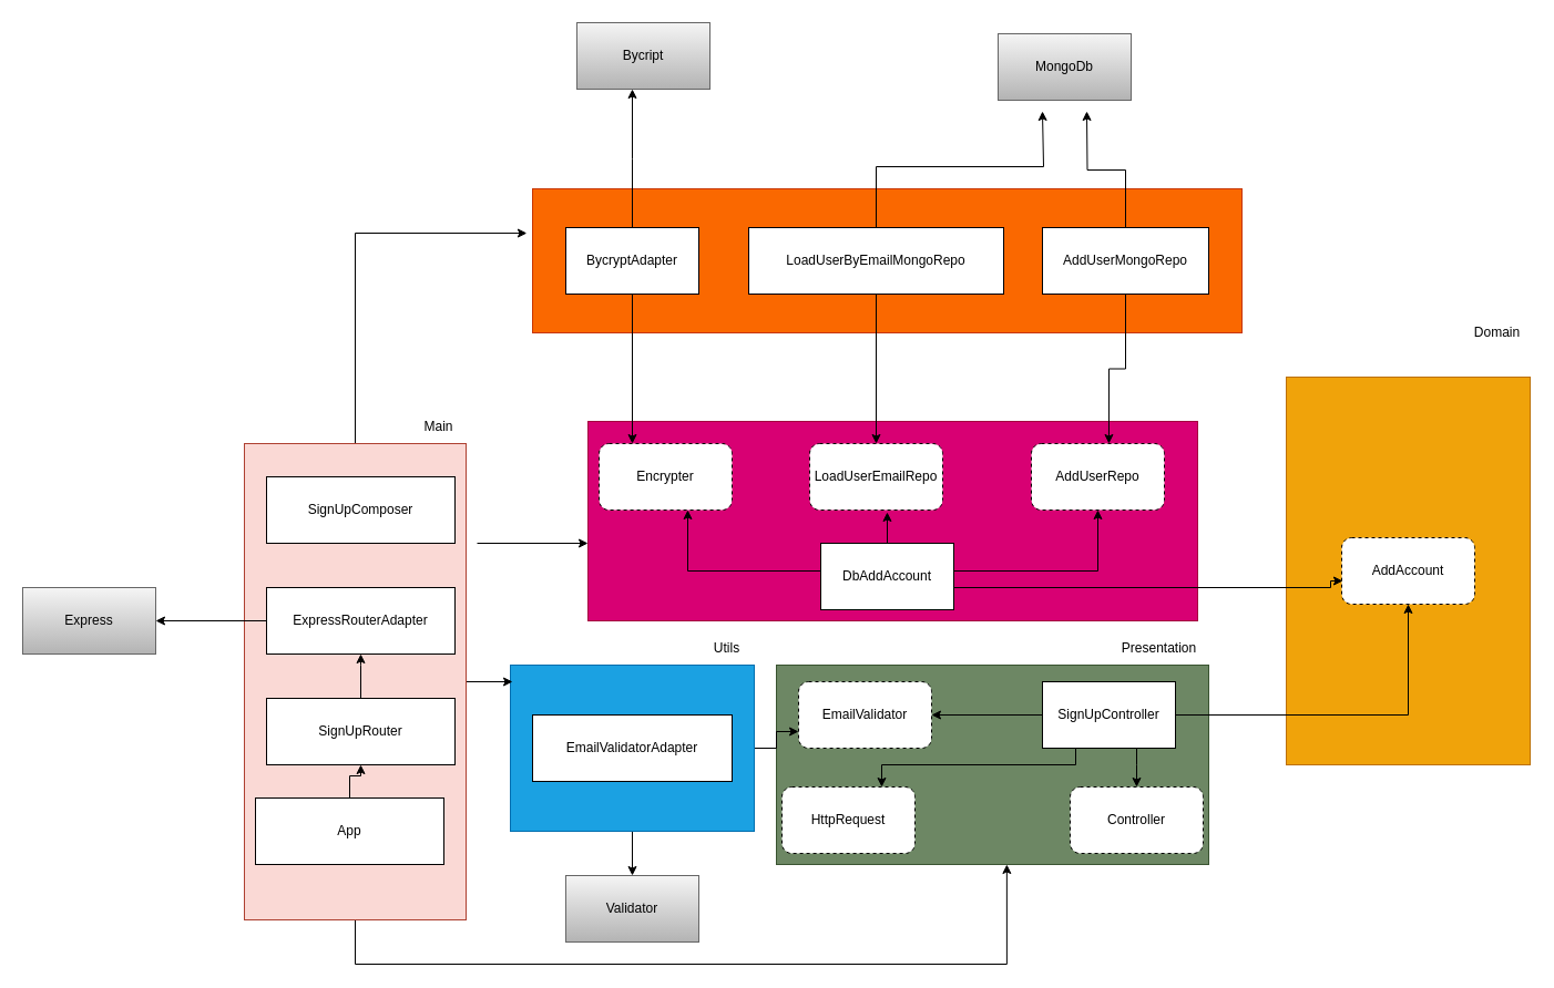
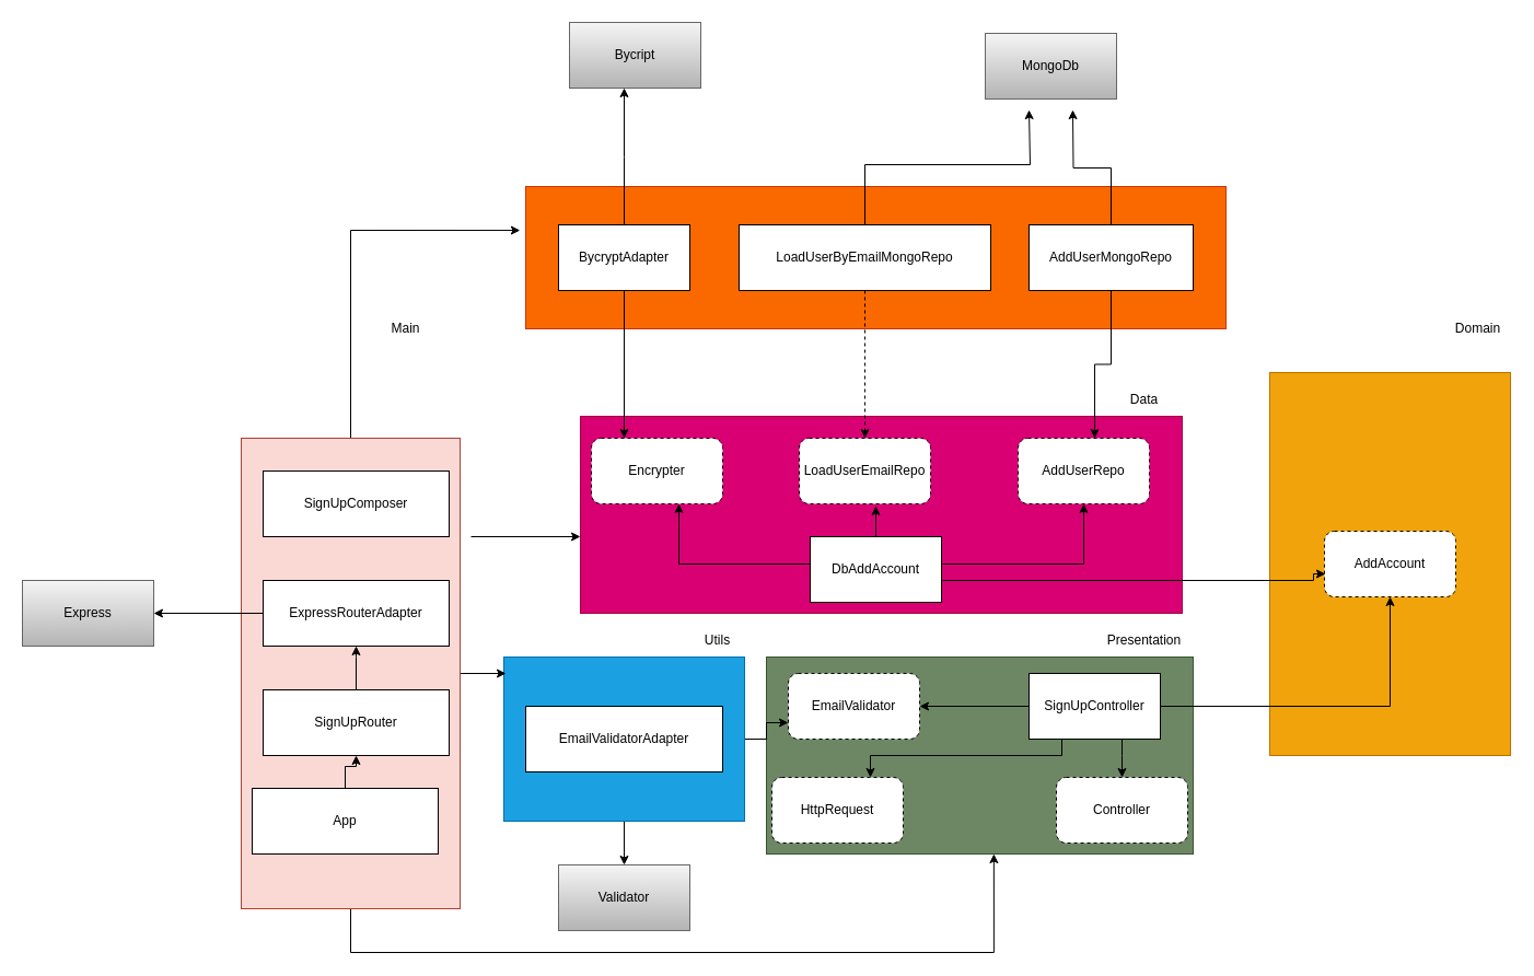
  <mxCell id="0" />
  <mxCell id="1" parent="0" />
  <mxCell id="2" value="" style="whiteSpace=wrap;html=1;fillColor=#f0a30a;fontColor=#000000;strokeColor=#BD7000;" vertex="1" parent="1"><mxGeometry x="1160" y="340" width="220" height="350" as="geometry" /></mxCell>
  <mxCell id="3" value="" style="rounded=0;whiteSpace=wrap;html=1;fillColor=#d80073;fontColor=#ffffff;strokeColor=#A50040;" vertex="1" parent="1"><mxGeometry x="530" y="380" width="550" height="180" as="geometry" /></mxCell>
+ <mxCell id="4" value="Data" style="text;html=1;align=center;verticalAlign=middle;resizable=0;points=[];autosize=1;strokeColor=none;fillColor=none;" vertex="1" parent="1"><mxGeometry x="1020" y="350" width="50" height="30" as="geometry" /></mxCell>
  <mxCell id="5" value="Encrypter" style="rounded=1;whiteSpace=wrap;html=1;dashed=1;" vertex="1" parent="1"><mxGeometry x="540" y="400" width="120" height="60" as="geometry" /></mxCell>
  <mxCell id="6" value="LoadUserEmailRepo" style="rounded=1;whiteSpace=wrap;html=1;dashed=1;" vertex="1" parent="1"><mxGeometry x="730" y="400" width="120" height="60" as="geometry" /></mxCell>
  <mxCell id="7" value="AddUserRepo" style="rounded=1;whiteSpace=wrap;html=1;dashed=1;" vertex="1" parent="1"><mxGeometry x="930" y="400" width="120" height="60" as="geometry" /></mxCell>
  <mxCell id="8" style="edgeStyle=orthogonalEdgeStyle;rounded=0;orthogonalLoop=1;jettySize=auto;html=1;" edge="1" parent="1" source="12" target="5"><mxGeometry relative="1" as="geometry"><Array as="points"><mxPoint x="620" y="515" /></Array></mxGeometry></mxCell>
  <mxCell id="9" style="edgeStyle=orthogonalEdgeStyle;rounded=0;orthogonalLoop=1;jettySize=auto;html=1;entryX=0.583;entryY=1.033;entryDx=0;entryDy=0;entryPerimeter=0;" edge="1" parent="1" source="12" target="6"><mxGeometry relative="1" as="geometry" /></mxCell>
  <mxCell id="10" style="edgeStyle=orthogonalEdgeStyle;rounded=0;orthogonalLoop=1;jettySize=auto;html=1;entryX=0.5;entryY=1;entryDx=0;entryDy=0;" edge="1" parent="1" source="12" target="7"><mxGeometry relative="1" as="geometry"><Array as="points"><mxPoint x="990" y="515" /></Array></mxGeometry></mxCell>
  <mxCell id="11" style="edgeStyle=orthogonalEdgeStyle;rounded=0;orthogonalLoop=1;jettySize=auto;html=1;entryX=0.008;entryY=0.65;entryDx=0;entryDy=0;entryPerimeter=0;" edge="1" parent="1" target="14"><mxGeometry relative="1" as="geometry"><mxPoint x="860" y="530" as="sourcePoint" /><mxPoint x="1200" y="525" as="targetPoint" /><Array as="points"><mxPoint x="1200" y="530" /><mxPoint x="1200" y="524" /></Array></mxGeometry></mxCell>
  <mxCell id="12" value="DbAddAccount" style="whiteSpace=wrap;html=1;" vertex="1" parent="1"><mxGeometry x="740" y="490" width="120" height="60" as="geometry" /></mxCell>
  <mxCell id="13" value="Domain" style="text;html=1;align=center;verticalAlign=middle;resizable=0;points=[];autosize=1;strokeColor=none;fillColor=none;" vertex="1" parent="1"><mxGeometry x="1320" y="285" width="60" height="30" as="geometry" /></mxCell>
  <mxCell id="14" value="AddAccount" style="whiteSpace=wrap;html=1;dashed=1;rounded=1;" vertex="1" parent="1"><mxGeometry x="1210" y="485" width="120" height="60" as="geometry" /></mxCell>
  <mxCell id="15" value="" style="whiteSpace=wrap;html=1;fillColor=#6d8764;fontColor=#ffffff;strokeColor=#3A5431;" vertex="1" parent="1"><mxGeometry x="700" y="600" width="390" height="180" as="geometry" /></mxCell>
  <mxCell id="16" value="Presentation" style="text;html=1;align=center;verticalAlign=middle;resizable=0;points=[];autosize=1;strokeColor=none;fillColor=none;" vertex="1" parent="1"><mxGeometry x="1000" y="570" width="90" height="30" as="geometry" /></mxCell>
  <mxCell id="17" style="edgeStyle=orthogonalEdgeStyle;rounded=0;orthogonalLoop=1;jettySize=auto;html=1;entryX=1;entryY=0.5;entryDx=0;entryDy=0;" edge="1" parent="1" source="21" target="22"><mxGeometry relative="1" as="geometry" /></mxCell>
  <mxCell id="18" style="edgeStyle=orthogonalEdgeStyle;rounded=0;orthogonalLoop=1;jettySize=auto;html=1;entryX=0.75;entryY=0;entryDx=0;entryDy=0;" edge="1" parent="1" source="21" target="23"><mxGeometry relative="1" as="geometry"><Array as="points"><mxPoint x="970" y="690" /><mxPoint x="795" y="690" /></Array></mxGeometry></mxCell>
  <mxCell id="19" style="edgeStyle=orthogonalEdgeStyle;rounded=0;orthogonalLoop=1;jettySize=auto;html=1;entryX=0.5;entryY=0;entryDx=0;entryDy=0;" edge="1" parent="1" source="21" target="24"><mxGeometry relative="1" as="geometry"><Array as="points"><mxPoint x="1025" y="690" /><mxPoint x="1025" y="690" /></Array></mxGeometry></mxCell>
  <mxCell id="20" style="edgeStyle=orthogonalEdgeStyle;rounded=0;orthogonalLoop=1;jettySize=auto;html=1;" edge="1" parent="1" source="21" target="14"><mxGeometry relative="1" as="geometry" /></mxCell>
  <mxCell id="21" value="SignUpController" style="whiteSpace=wrap;html=1;" vertex="1" parent="1"><mxGeometry x="940" y="615" width="120" height="60" as="geometry" /></mxCell>
  <mxCell id="22" value="EmailValidator" style="whiteSpace=wrap;html=1;dashed=1;rounded=1;" vertex="1" parent="1"><mxGeometry x="720" y="615" width="120" height="60" as="geometry" /></mxCell>
  <mxCell id="23" value="HttpRequest" style="whiteSpace=wrap;html=1;dashed=1;rounded=1;" vertex="1" parent="1"><mxGeometry x="705" y="710" width="120" height="60" as="geometry" /></mxCell>
  <mxCell id="24" value="Controller" style="whiteSpace=wrap;html=1;dashed=1;rounded=1;" vertex="1" parent="1"><mxGeometry x="965" y="710" width="120" height="60" as="geometry" /></mxCell>
  <mxCell id="25" style="edgeStyle=orthogonalEdgeStyle;rounded=0;orthogonalLoop=1;jettySize=auto;html=1;entryX=0.5;entryY=0;entryDx=0;entryDy=0;" edge="1" parent="1" source="27" target="30"><mxGeometry relative="1" as="geometry" /></mxCell>
  <mxCell id="26" style="edgeStyle=orthogonalEdgeStyle;rounded=0;orthogonalLoop=1;jettySize=auto;html=1;entryX=0;entryY=0.75;entryDx=0;entryDy=0;" edge="1" parent="1" source="27" target="22"><mxGeometry relative="1" as="geometry" /></mxCell>
  <mxCell id="27" value="" style="whiteSpace=wrap;html=1;fillColor=#1ba1e2;strokeColor=#006EAF;fontColor=#ffffff;" vertex="1" parent="1"><mxGeometry x="460" y="600" width="220" height="150" as="geometry" /></mxCell>
  <mxCell id="28" value="EmailValidatorAdapter" style="whiteSpace=wrap;html=1;" vertex="1" parent="1"><mxGeometry x="480" y="645" width="180" height="60" as="geometry" /></mxCell>
  <mxCell id="29" value="Utils" style="text;html=1;align=center;verticalAlign=middle;resizable=0;points=[];autosize=1;strokeColor=none;fillColor=none;" vertex="1" parent="1"><mxGeometry x="630" y="570" width="50" height="30" as="geometry" /></mxCell>
  <mxCell id="30" value="Validator" style="whiteSpace=wrap;html=1;fillColor=#f5f5f5;strokeColor=#666666;gradientColor=#b3b3b3;fontColor=#000000;" vertex="1" parent="1"><mxGeometry x="510" y="790" width="120" height="60" as="geometry" /></mxCell>
  <mxCell id="31" style="edgeStyle=orthogonalEdgeStyle;rounded=0;orthogonalLoop=1;jettySize=auto;html=1;" edge="1" parent="1"><mxGeometry relative="1" as="geometry"><mxPoint x="530" y="490" as="targetPoint" /><mxPoint x="430" y="490" as="sourcePoint" /></mxGeometry></mxCell>
  <mxCell id="32" style="edgeStyle=orthogonalEdgeStyle;rounded=0;orthogonalLoop=1;jettySize=auto;html=1;entryX=0.009;entryY=0.1;entryDx=0;entryDy=0;entryPerimeter=0;" edge="1" parent="1" source="35" target="27"><mxGeometry relative="1" as="geometry" /></mxCell>
  <mxCell id="33" style="edgeStyle=orthogonalEdgeStyle;rounded=0;orthogonalLoop=1;jettySize=auto;html=1;entryX=0.533;entryY=1;entryDx=0;entryDy=0;entryPerimeter=0;" edge="1" parent="1" source="35" target="15"><mxGeometry relative="1" as="geometry"><Array as="points"><mxPoint x="320" y="870" /><mxPoint x="908" y="870" /></Array></mxGeometry></mxCell>
  <mxCell id="34" style="edgeStyle=orthogonalEdgeStyle;rounded=0;orthogonalLoop=1;jettySize=auto;html=1;entryX=-0.008;entryY=0.308;entryDx=0;entryDy=0;entryPerimeter=0;" edge="1" parent="1" source="35" target="45"><mxGeometry relative="1" as="geometry"><Array as="points"><mxPoint x="320" y="210" /></Array></mxGeometry></mxCell>
  <mxCell id="35" value="" style="whiteSpace=wrap;html=1;fillColor=#fad9d5;strokeColor=#ae4132;" vertex="1" parent="1"><mxGeometry x="220" y="400" width="200" height="430" as="geometry" /></mxCell>
- <mxCell id="36" value="Main" style="text;html=1;align=center;verticalAlign=middle;resizable=0;points=[];autosize=1;strokeColor=none;fillColor=none;" vertex="1" parent="1"><mxGeometry x="370" y="370" width="50" height="30" as="geometry" /></mxCell>
+ <mxCell id="36" value="Main" style="text;html=1;align=center;verticalAlign=middle;resizable=0;points=[];autosize=1;strokeColor=none;fillColor=none;" vertex="1" parent="1"><mxGeometry x="345" y="285" width="50" height="30" as="geometry" /></mxCell>
  <mxCell id="37" value="SignUpComposer" style="whiteSpace=wrap;html=1;" vertex="1" parent="1"><mxGeometry x="240" y="430" width="170" height="60" as="geometry" /></mxCell>
  <mxCell id="38" style="edgeStyle=orthogonalEdgeStyle;rounded=0;orthogonalLoop=1;jettySize=auto;html=1;entryX=1;entryY=0.5;entryDx=0;entryDy=0;" edge="1" parent="1" source="39" target="44"><mxGeometry relative="1" as="geometry" /></mxCell>
  <mxCell id="39" value="ExpressRouterAdapter" style="whiteSpace=wrap;html=1;" vertex="1" parent="1"><mxGeometry x="240" y="530" width="170" height="60" as="geometry" /></mxCell>
  <mxCell id="40" style="edgeStyle=orthogonalEdgeStyle;rounded=0;orthogonalLoop=1;jettySize=auto;html=1;entryX=0.5;entryY=1;entryDx=0;entryDy=0;labelBackgroundColor=#020203;fontColor=#000000;strokeColor=#000000;" edge="1" parent="1" source="41" target="39"><mxGeometry relative="1" as="geometry"><Array as="points"><mxPoint x="325" y="600" /><mxPoint x="325" y="600" /></Array></mxGeometry></mxCell>
  <mxCell id="41" value="SignUpRouter" style="whiteSpace=wrap;html=1;" vertex="1" parent="1"><mxGeometry x="240" y="630" width="170" height="60" as="geometry" /></mxCell>
  <mxCell id="42" style="edgeStyle=orthogonalEdgeStyle;rounded=0;orthogonalLoop=1;jettySize=auto;html=1;entryX=0.5;entryY=1;entryDx=0;entryDy=0;fontColor=#030303;strokeColor=#000000;" edge="1" parent="1" source="43" target="41"><mxGeometry relative="1" as="geometry" /></mxCell>
  <mxCell id="43" value="App" style="whiteSpace=wrap;html=1;" vertex="1" parent="1"><mxGeometry x="230" y="720" width="170" height="60" as="geometry" /></mxCell>
  <mxCell id="44" value="Express" style="whiteSpace=wrap;html=1;fillColor=#f5f5f5;gradientColor=#b3b3b3;strokeColor=#666666;fontColor=#000000;" vertex="1" parent="1"><mxGeometry x="20" y="530" width="120" height="60" as="geometry" /></mxCell>
  <mxCell id="45" value="" style="whiteSpace=wrap;html=1;fillColor=#fa6800;strokeColor=#C73500;fontColor=#000000;" vertex="1" parent="1"><mxGeometry x="480" y="170" width="640" height="130" as="geometry" /></mxCell>
  <mxCell id="46" style="edgeStyle=orthogonalEdgeStyle;rounded=0;orthogonalLoop=1;jettySize=auto;html=1;entryX=0.25;entryY=0;entryDx=0;entryDy=0;" edge="1" parent="1" source="48" target="5"><mxGeometry relative="1" as="geometry" /></mxCell>
  <mxCell id="47" style="edgeStyle=orthogonalEdgeStyle;rounded=0;orthogonalLoop=1;jettySize=auto;html=1;" edge="1" parent="1" source="48"><mxGeometry relative="1" as="geometry"><mxPoint x="570" y="80" as="targetPoint" /></mxGeometry></mxCell>
  <mxCell id="48" value="BycryptAdapter" style="whiteSpace=wrap;html=1;" vertex="1" parent="1"><mxGeometry x="510" y="205" width="120" height="60" as="geometry" /></mxCell>
- <mxCell id="49" style="edgeStyle=orthogonalEdgeStyle;rounded=0;orthogonalLoop=1;jettySize=auto;html=1;entryX=0.5;entryY=0;entryDx=0;entryDy=0;" edge="1" parent="1" source="51" target="6"><mxGeometry relative="1" as="geometry" /></mxCell>
+ <mxCell id="49" style="edgeStyle=orthogonalEdgeStyle;rounded=0;orthogonalLoop=1;jettySize=auto;html=1;entryX=0.5;entryY=0;entryDx=0;entryDy=0;dashed=1;" edge="1" parent="1" source="51" target="6"><mxGeometry relative="1" as="geometry" /></mxCell>
  <mxCell id="50" style="edgeStyle=orthogonalEdgeStyle;rounded=0;orthogonalLoop=1;jettySize=auto;html=1;" edge="1" parent="1" source="51"><mxGeometry relative="1" as="geometry"><mxPoint x="940" y="100" as="targetPoint" /><Array as="points"><mxPoint x="790" y="150" /><mxPoint x="941" y="150" /></Array></mxGeometry></mxCell>
  <mxCell id="51" value="LoadUserByEmailMongoRepo" style="whiteSpace=wrap;html=1;" vertex="1" parent="1"><mxGeometry x="675" y="205" width="230" height="60" as="geometry" /></mxCell>
  <mxCell id="52" style="edgeStyle=orthogonalEdgeStyle;rounded=0;orthogonalLoop=1;jettySize=auto;html=1;entryX=0.583;entryY=0;entryDx=0;entryDy=0;entryPerimeter=0;" edge="1" parent="1" source="54" target="7"><mxGeometry relative="1" as="geometry" /></mxCell>
  <mxCell id="53" style="edgeStyle=orthogonalEdgeStyle;rounded=0;orthogonalLoop=1;jettySize=auto;html=1;" edge="1" parent="1" source="54"><mxGeometry relative="1" as="geometry"><mxPoint x="980" y="100" as="targetPoint" /></mxGeometry></mxCell>
  <mxCell id="54" value="AddUserMongoRepo" style="whiteSpace=wrap;html=1;" vertex="1" parent="1"><mxGeometry x="940" y="205" width="150" height="60" as="geometry" /></mxCell>
  <mxCell id="55" value="Bycript" style="whiteSpace=wrap;html=1;fillColor=#f5f5f5;gradientColor=#b3b3b3;strokeColor=#666666;fontColor=#000000;" vertex="1" parent="1"><mxGeometry x="520" y="20" width="120" height="60" as="geometry" /></mxCell>
  <mxCell id="56" value="MongoDb" style="whiteSpace=wrap;html=1;fillColor=#f5f5f5;gradientColor=#b3b3b3;strokeColor=#666666;fontColor=#000000;" vertex="1" parent="1"><mxGeometry x="900" y="30" width="120" height="60" as="geometry" /></mxCell>
